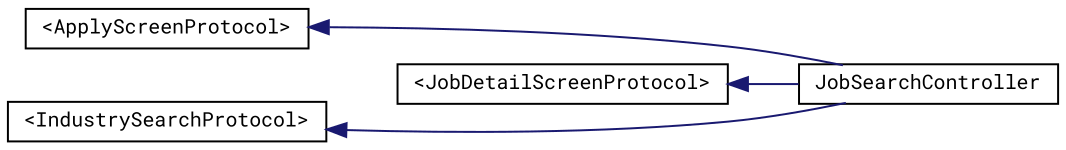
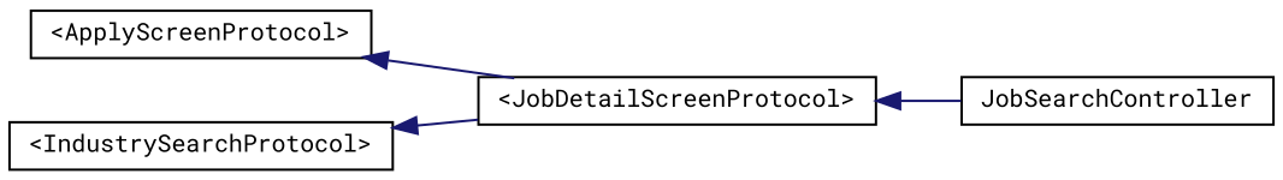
  digraph {
    fontname="Roboto Mono"
    rankdir=LR
    node [color=black fillcolor=white fontname="Roboto Mono" fontsize=10 shape=record style=filled]
    edge [color=midnightblue dir=back fontname="Roboto Mono" fontsize=10 labelfontname=Helvetica labelfontsize=10 style=solid]
    n1 [height=0.2 label="\<ApplyScreenProtocol\>" width=0.4]
    n2 [height=0.2 label=JobSearchController width=0.4]
    n3 [height=0.2 label="\<IndustrySearchProtocol\>" width=0.4]
    n4 [height=0.2 label="\<JobDetailScreenProtocol\>" width=0.4]
-   n1 -> n2
-   n3 -> n2
+   n1 -> n4
+   n3 -> n4
    n4 -> n2
  }
